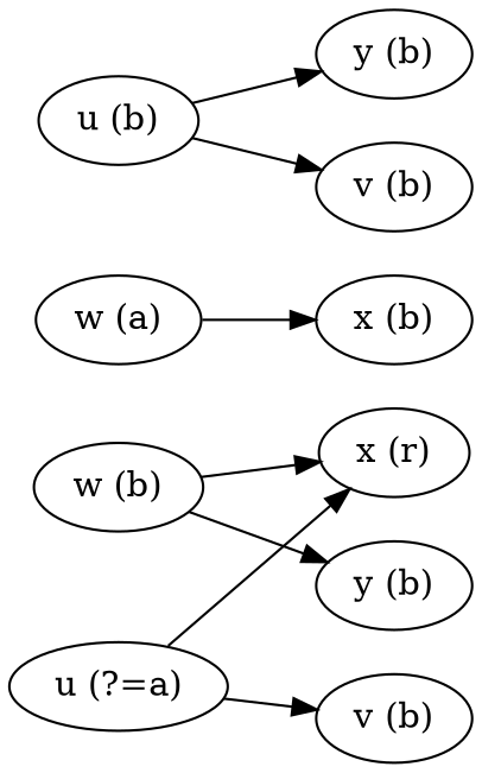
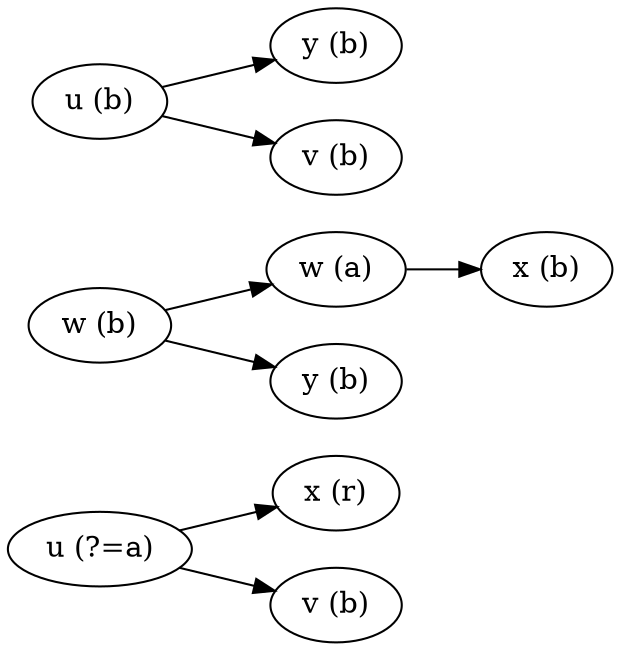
  digraph {
    ordering=out
    rankdir=LR
    n1 [label="x (r)"]
    n2 [label="w (b)"]
    n3 [label="y (b)"]
    n4 [label="u (?=a)"]
    n5 [label="v (b)"]
    n6 [label="x (b)"]
    n7 [label="w (a)"]
    n8 [label="u (b)"]
    n9 [label="y (b)"]
    n10 [label="v (b)"]
-   n2 -> n1
+   n2 -> n7
    n2 -> n3
    n4 -> n1
    n4 -> n5
    n7 -> n6
    n8 -> n9
    n8 -> n10
  }
